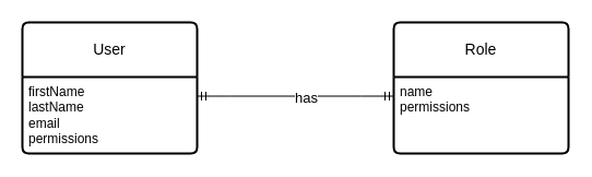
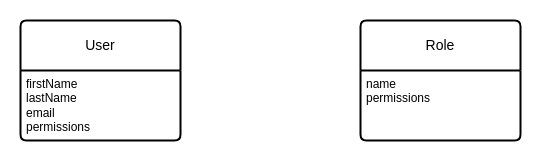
  <mxCell id="0" />
  <mxCell id="1" parent="0" />
  <mxCell id="2" value="User" style="swimlane;childLayout=stackLayout;horizontal=1;startSize=50;horizontalStack=0;rounded=1;fontSize=14;fontStyle=0;strokeWidth=2;resizeParent=0;resizeLast=1;shadow=0;dashed=0;align=center;arcSize=4;whiteSpace=wrap;html=1;" vertex="1" parent="1"><mxGeometry x="20" y="20" width="160" height="120" as="geometry" /></mxCell>
  <mxCell id="3" value="firstName&lt;br&gt;lastName&lt;br&gt;email&lt;br&gt;permissions" style="align=left;strokeColor=none;fillColor=none;spacingLeft=4;fontSize=12;verticalAlign=top;resizable=0;rotatable=0;part=1;html=1;" vertex="1" parent="2"><mxGeometry y="50" width="160" height="70" as="geometry" /></mxCell>
  <mxCell id="4" value="Role" style="swimlane;childLayout=stackLayout;horizontal=1;startSize=50;horizontalStack=0;rounded=1;fontSize=14;fontStyle=0;strokeWidth=2;resizeParent=0;resizeLast=1;shadow=0;dashed=0;align=center;arcSize=4;whiteSpace=wrap;html=1;" vertex="1" parent="1"><mxGeometry x="360" y="20" width="160" height="120" as="geometry" /></mxCell>
  <mxCell id="5" value="name&lt;br&gt;permissions&lt;br&gt;" style="align=left;strokeColor=none;fillColor=none;spacingLeft=4;fontSize=12;verticalAlign=top;resizable=0;rotatable=0;part=1;html=1;" vertex="1" parent="4"><mxGeometry y="50" width="160" height="70" as="geometry" /></mxCell>
- <mxCell id="6" value="" style="edgeStyle=entityRelationEdgeStyle;fontSize=12;html=1;endArrow=ERmandOne;startArrow=ERmandOne;rounded=0;entryX=0;entryY=0.25;entryDx=0;entryDy=0;exitX=1;exitY=0.25;exitDx=0;exitDy=0;" edge="1" parent="1" source="3" target="5"><mxGeometry width="100" height="100" relative="1" as="geometry"><mxPoint x="210" y="200" as="sourcePoint" /><mxPoint x="310" y="100" as="targetPoint" /></mxGeometry></mxCell>
- <mxCell id="7" value="&lt;font style=&quot;font-size: 13px;&quot;&gt;has&lt;/font&gt;" style="edgeLabel;html=1;align=center;verticalAlign=middle;resizable=0;points=[];" vertex="1" connectable="0" parent="6"><mxGeometry x="-0.102" y="-1" relative="1" as="geometry"><mxPoint x="18" as="offset" /></mxGeometry></mxCell>
